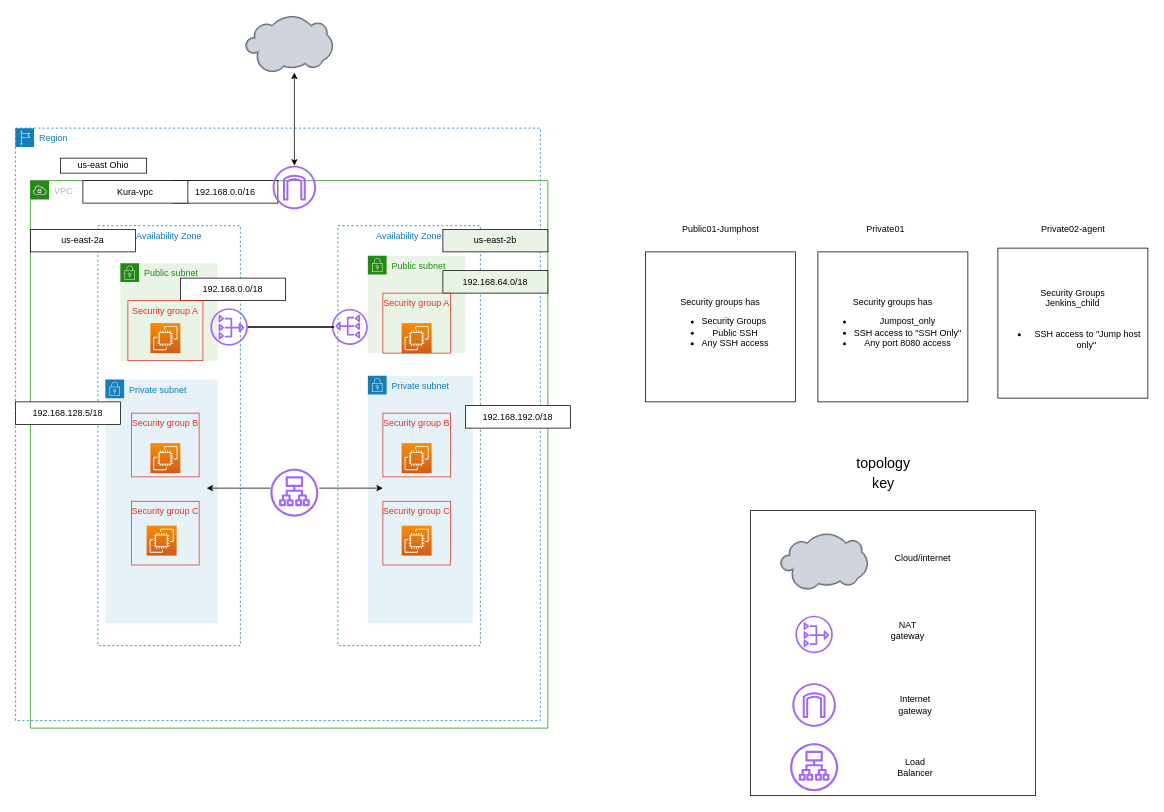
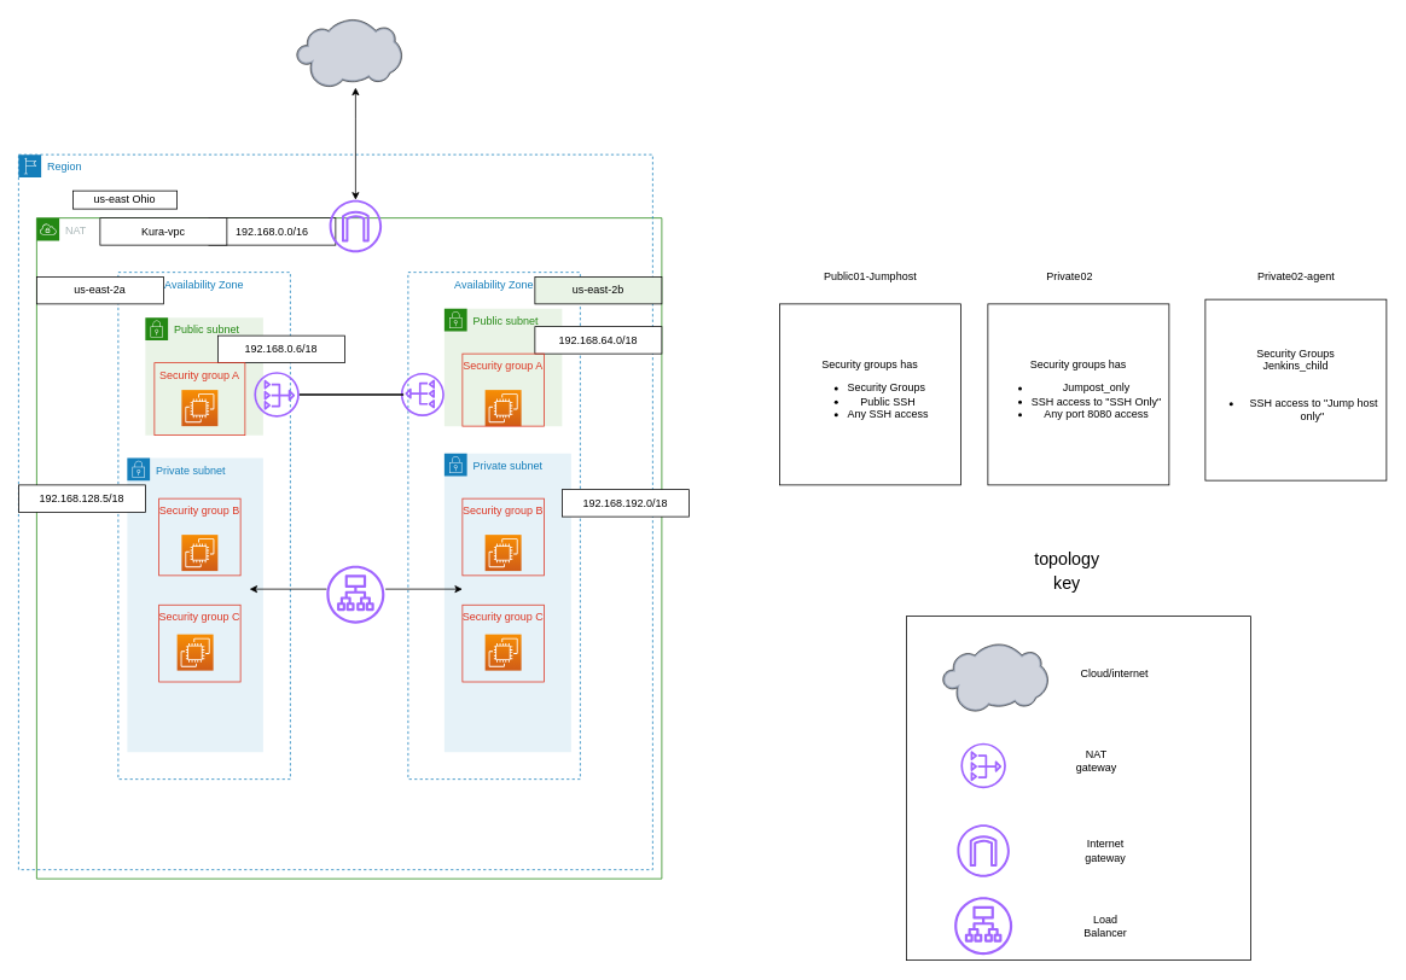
  <mxCell id="0" />
  <mxCell id="1" parent="0" />
- <mxCell id="2" value="VPC" style="points=[[0,0],[0.25,0],[0.5,0],[0.75,0],[1,0],[1,0.25],[1,0.5],[1,0.75],[1,1],[0.75,1],[0.5,1],[0.25,1],[0,1],[0,0.75],[0,0.5],[0,0.25]];outlineConnect=0;gradientColor=none;html=1;whiteSpace=wrap;fontSize=12;fontStyle=0;shape=mxgraph.aws4.group;grIcon=mxgraph.aws4.group_vpc;strokeColor=#248814;fillColor=none;verticalAlign=top;align=left;spacingLeft=30;fontColor=#AAB7B8;dashed=0;" parent="1" vertex="1"><mxGeometry x="40" y="240" width="690" height="730" as="geometry" /></mxCell>
+ <mxCell id="2" value="NAT" style="points=[[0,0],[0.25,0],[0.5,0],[0.75,0],[1,0],[1,0.25],[1,0.5],[1,0.75],[1,1],[0.75,1],[0.5,1],[0.25,1],[0,1],[0,0.75],[0,0.5],[0,0.25]];outlineConnect=0;gradientColor=none;html=1;whiteSpace=wrap;fontSize=12;fontStyle=0;shape=mxgraph.aws4.group;grIcon=mxgraph.aws4.group_vpc;strokeColor=#248814;fillColor=none;verticalAlign=top;align=left;spacingLeft=30;fontColor=#AAB7B8;dashed=0;" parent="1" vertex="1"><mxGeometry x="40" y="240" width="690" height="730" as="geometry" /></mxCell>
  <mxCell id="3" value="Region" style="points=[[0,0],[0.25,0],[0.5,0],[0.75,0],[1,0],[1,0.25],[1,0.5],[1,0.75],[1,1],[0.75,1],[0.5,1],[0.25,1],[0,1],[0,0.75],[0,0.5],[0,0.25]];outlineConnect=0;gradientColor=none;html=1;whiteSpace=wrap;fontSize=12;fontStyle=0;shape=mxgraph.aws4.group;grIcon=mxgraph.aws4.group_region;strokeColor=#147EBA;fillColor=none;verticalAlign=top;align=left;spacingLeft=30;fontColor=#147EBA;dashed=1;" parent="1" vertex="1"><mxGeometry x="20" y="170" width="700" height="790" as="geometry" /></mxCell>
  <mxCell id="4" value="Availability Zone" style="fillColor=none;strokeColor=#147EBA;dashed=1;verticalAlign=top;fontStyle=0;fontColor=#147EBA;" parent="1" vertex="1"><mxGeometry x="130" y="300" width="190" height="560" as="geometry" /></mxCell>
  <mxCell id="5" value="Availability Zone" style="fillColor=none;strokeColor=#147EBA;dashed=1;verticalAlign=top;fontStyle=0;fontColor=#147EBA;" parent="1" vertex="1"><mxGeometry x="450" y="300" width="190" height="560" as="geometry" /></mxCell>
  <mxCell id="6" value="Public subnet" style="points=[[0,0],[0.25,0],[0.5,0],[0.75,0],[1,0],[1,0.25],[1,0.5],[1,0.75],[1,1],[0.75,1],[0.5,1],[0.25,1],[0,1],[0,0.75],[0,0.5],[0,0.25]];outlineConnect=0;gradientColor=none;html=1;whiteSpace=wrap;fontSize=12;fontStyle=0;shape=mxgraph.aws4.group;grIcon=mxgraph.aws4.group_security_group;grStroke=0;strokeColor=#248814;fillColor=#E9F3E6;verticalAlign=top;align=left;spacingLeft=30;fontColor=#248814;dashed=0;" parent="1" vertex="1"><mxGeometry x="160" y="350" width="130" height="130" as="geometry" /></mxCell>
  <mxCell id="7" value="Public subnet" style="points=[[0,0],[0.25,0],[0.5,0],[0.75,0],[1,0],[1,0.25],[1,0.5],[1,0.75],[1,1],[0.75,1],[0.5,1],[0.25,1],[0,1],[0,0.75],[0,0.5],[0,0.25]];outlineConnect=0;gradientColor=none;html=1;whiteSpace=wrap;fontSize=12;fontStyle=0;shape=mxgraph.aws4.group;grIcon=mxgraph.aws4.group_security_group;grStroke=0;strokeColor=#248814;fillColor=#E9F3E6;verticalAlign=top;align=left;spacingLeft=30;fontColor=#248814;dashed=0;" parent="1" vertex="1"><mxGeometry x="490" y="340" width="130" height="130" as="geometry" /></mxCell>
  <mxCell id="8" value="Private subnet" style="points=[[0,0],[0.25,0],[0.5,0],[0.75,0],[1,0],[1,0.25],[1,0.5],[1,0.75],[1,1],[0.75,1],[0.5,1],[0.25,1],[0,1],[0,0.75],[0,0.5],[0,0.25]];outlineConnect=0;gradientColor=none;html=1;whiteSpace=wrap;fontSize=12;fontStyle=0;shape=mxgraph.aws4.group;grIcon=mxgraph.aws4.group_security_group;grStroke=0;strokeColor=#147EBA;fillColor=#E6F2F8;verticalAlign=top;align=left;spacingLeft=30;fontColor=#147EBA;dashed=0;" parent="1" vertex="1"><mxGeometry x="140" y="505" width="150" height="325" as="geometry" /></mxCell>
  <mxCell id="9" value="Private subnet" style="points=[[0,0],[0.25,0],[0.5,0],[0.75,0],[1,0],[1,0.25],[1,0.5],[1,0.75],[1,1],[0.75,1],[0.5,1],[0.25,1],[0,1],[0,0.75],[0,0.5],[0,0.25]];outlineConnect=0;gradientColor=none;html=1;whiteSpace=wrap;fontSize=12;fontStyle=0;shape=mxgraph.aws4.group;grIcon=mxgraph.aws4.group_security_group;grStroke=0;strokeColor=#147EBA;fillColor=#E6F2F8;verticalAlign=top;align=left;spacingLeft=30;fontColor=#147EBA;dashed=0;" parent="1" vertex="1"><mxGeometry x="490" y="500" width="140" height="330" as="geometry" /></mxCell>
  <mxCell id="10" value="us-east-2a" style="html=1;whiteSpace=wrap;container=1;recursiveResize=0;collapsible=0;" parent="1" vertex="1"><mxGeometry x="40" y="305" width="140" height="30" as="geometry" /></mxCell>
  <mxCell id="11" value="us-east-2b" style="html=1;whiteSpace=wrap;container=1;recursiveResize=0;collapsible=0;fillColor=#e9f3e6;" parent="1" vertex="1"><mxGeometry x="590" y="305" width="140" height="30" as="geometry" /></mxCell>
  <mxCell id="12" value="us-east Ohio" style="html=1;whiteSpace=wrap;container=1;recursiveResize=0;collapsible=0;" parent="1" vertex="1"><mxGeometry x="80" y="210" width="115" height="20" as="geometry" /></mxCell>
  <mxCell id="13" value="192.168.192.0/18" style="html=1;whiteSpace=wrap;container=1;recursiveResize=0;collapsible=0;" parent="1" vertex="1"><mxGeometry x="620" y="540" width="140" height="30" as="geometry" /></mxCell>
- <mxCell id="14" value="192.168.0.0/18" style="html=1;whiteSpace=wrap;container=1;recursiveResize=0;collapsible=0;" parent="1" vertex="1"><mxGeometry x="240" y="370" width="140" height="30" as="geometry" /></mxCell>
+ <mxCell id="14" value="192.168.0.6/18" style="html=1;whiteSpace=wrap;container=1;recursiveResize=0;collapsible=0;" parent="1" vertex="1"><mxGeometry x="240" y="370" width="140" height="30" as="geometry" /></mxCell>
  <mxCell id="15" value="192.168.128.5/18" style="html=1;whiteSpace=wrap;container=1;recursiveResize=0;collapsible=0;" parent="1" vertex="1"><mxGeometry x="20" y="535" width="140" height="30" as="geometry" /></mxCell>
- <mxCell id="16" value="192.168.64.0/18" style="html=1;whiteSpace=wrap;container=1;recursiveResize=0;collapsible=0;fillColor=#e9f3e6;" parent="1" vertex="1"><mxGeometry x="590" y="360" width="140" height="30" as="geometry" /></mxCell>
+ <mxCell id="16" value="192.168.64.0/18" style="html=1;whiteSpace=wrap;container=1;recursiveResize=0;collapsible=0;" parent="1" vertex="1"><mxGeometry x="590" y="360" width="140" height="30" as="geometry" /></mxCell>
  <mxCell id="17" value="192.168.0.0/16" style="html=1;whiteSpace=wrap;container=1;recursiveResize=0;collapsible=0;" parent="1" vertex="1"><mxGeometry x="230" y="240" width="140" height="30" as="geometry" /></mxCell>
  <mxCell id="18" value="Kura-vpc" style="html=1;whiteSpace=wrap;container=1;recursiveResize=0;collapsible=0;labelBorderColor=#FFFFFF;" parent="1" vertex="1"><mxGeometry x="110" y="240" width="140" height="30" as="geometry" /></mxCell>
  <mxCell id="19" style="edgeStyle=orthogonalEdgeStyle;rounded=0;orthogonalLoop=1;jettySize=auto;html=1;fontColor=#000000;startArrow=classic;startFill=1;endArrow=classic;endFill=1;" parent="1" source="20" target="29" edge="1"><mxGeometry relative="1" as="geometry"><Array as="points"><mxPoint x="392" y="130" /><mxPoint x="392" y="130" /></Array></mxGeometry></mxCell>
  <mxCell id="20" value="" style="outlineConnect=0;fontColor=#232F3E;gradientColor=none;fillColor=#A166FF;strokeColor=none;dashed=0;verticalLabelPosition=bottom;verticalAlign=top;align=center;html=1;fontSize=12;fontStyle=0;aspect=fixed;pointerEvents=1;shape=mxgraph.aws4.internet_gateway;" parent="1" vertex="1"><mxGeometry x="363" y="220" width="58" height="58" as="geometry" /></mxCell>
  <mxCell id="21" value="" style="points=[[0,0,0],[0.25,0,0],[0.5,0,0],[0.75,0,0],[1,0,0],[0,1,0],[0.25,1,0],[0.5,1,0],[0.75,1,0],[1,1,0],[0,0.25,0],[0,0.5,0],[0,0.75,0],[1,0.25,0],[1,0.5,0],[1,0.75,0]];outlineConnect=0;fontColor=#232F3E;gradientColor=#F78E04;gradientDirection=north;fillColor=#D05C17;strokeColor=#ffffff;dashed=0;verticalLabelPosition=bottom;verticalAlign=top;align=center;html=1;fontSize=12;fontStyle=0;aspect=fixed;shape=mxgraph.aws4.resourceIcon;resIcon=mxgraph.aws4.ec2;" parent="1" vertex="1"><mxGeometry x="535" y="590" width="40" height="40" as="geometry" /></mxCell>
  <mxCell id="22" value="" style="points=[[0,0,0],[0.25,0,0],[0.5,0,0],[0.75,0,0],[1,0,0],[0,1,0],[0.25,1,0],[0.5,1,0],[0.75,1,0],[1,1,0],[0,0.25,0],[0,0.5,0],[0,0.75,0],[1,0.25,0],[1,0.5,0],[1,0.75,0]];outlineConnect=0;fontColor=#232F3E;gradientColor=#F78E04;gradientDirection=north;fillColor=#D05C17;strokeColor=#ffffff;dashed=0;verticalLabelPosition=bottom;verticalAlign=top;align=center;html=1;fontSize=12;fontStyle=0;aspect=fixed;shape=mxgraph.aws4.resourceIcon;resIcon=mxgraph.aws4.ec2;" parent="1" vertex="1"><mxGeometry x="535" y="430" width="40" height="40" as="geometry" /></mxCell>
  <mxCell id="23" value="" style="points=[[0,0,0],[0.25,0,0],[0.5,0,0],[0.75,0,0],[1,0,0],[0,1,0],[0.25,1,0],[0.5,1,0],[0.75,1,0],[1,1,0],[0,0.25,0],[0,0.5,0],[0,0.75,0],[1,0.25,0],[1,0.5,0],[1,0.75,0]];outlineConnect=0;fontColor=#232F3E;gradientColor=#F78E04;gradientDirection=north;fillColor=#D05C17;strokeColor=#ffffff;dashed=0;verticalLabelPosition=bottom;verticalAlign=top;align=center;html=1;fontSize=12;fontStyle=0;aspect=fixed;shape=mxgraph.aws4.resourceIcon;resIcon=mxgraph.aws4.ec2;" parent="1" vertex="1"><mxGeometry x="200" y="430" width="40" height="40" as="geometry" /></mxCell>
  <mxCell id="24" value="" style="points=[[0,0,0],[0.25,0,0],[0.5,0,0],[0.75,0,0],[1,0,0],[0,1,0],[0.25,1,0],[0.5,1,0],[0.75,1,0],[1,1,0],[0,0.25,0],[0,0.5,0],[0,0.75,0],[1,0.25,0],[1,0.5,0],[1,0.75,0]];outlineConnect=0;fontColor=#232F3E;gradientColor=#F78E04;gradientDirection=north;fillColor=#D05C17;strokeColor=#ffffff;dashed=0;verticalLabelPosition=bottom;verticalAlign=top;align=center;html=1;fontSize=12;fontStyle=0;aspect=fixed;shape=mxgraph.aws4.resourceIcon;resIcon=mxgraph.aws4.ec2;" parent="1" vertex="1"><mxGeometry x="200" y="590" width="40" height="40" as="geometry" /></mxCell>
  <mxCell id="25" value="Security group A" style="fillColor=none;strokeColor=#DD3522;verticalAlign=top;fontStyle=0;fontColor=#DD3522;" parent="1" vertex="1"><mxGeometry x="170" y="400" width="100" height="80" as="geometry" /></mxCell>
  <mxCell id="26" value="Security group A" style="fillColor=none;strokeColor=#DD3522;verticalAlign=top;fontStyle=0;fontColor=#DD3522;" parent="1" vertex="1"><mxGeometry x="510" y="390" width="90" height="80" as="geometry" /></mxCell>
  <mxCell id="27" value="Security group B" style="fillColor=none;strokeColor=#DD3522;verticalAlign=top;fontStyle=0;fontColor=#DD3522;" parent="1" vertex="1"><mxGeometry x="175" y="550" width="90" height="85" as="geometry" /></mxCell>
  <mxCell id="28" value="Security group B" style="fillColor=none;strokeColor=#DD3522;verticalAlign=top;fontStyle=0;fontColor=#DD3522;" parent="1" vertex="1"><mxGeometry x="510" y="550" width="90" height="85" as="geometry" /></mxCell>
  <mxCell id="29" value="" style="verticalLabelPosition=bottom;aspect=fixed;html=1;verticalAlign=top;strokeColor=none;align=center;outlineConnect=0;shape=mxgraph.citrix.cloud;fontColor=#000000;" parent="1" vertex="1"><mxGeometry x="326.78" y="20" width="116.45" height="76" as="geometry" /></mxCell>
  <mxCell id="30" value="" style="outlineConnect=0;fontColor=#232F3E;gradientColor=none;fillColor=#A166FF;strokeColor=none;dashed=0;verticalLabelPosition=bottom;verticalAlign=top;align=center;html=1;fontSize=12;fontStyle=0;aspect=fixed;pointerEvents=1;shape=mxgraph.aws4.nat_gateway;" vertex="1" parent="1"><mxGeometry x="280" y="410" width="50" height="50" as="geometry" /></mxCell>
  <mxCell id="31" value="Security group C" style="fillColor=none;strokeColor=#DD3522;verticalAlign=top;fontStyle=0;fontColor=#DD3522;" vertex="1" parent="1"><mxGeometry x="175" y="667.5" width="90" height="85" as="geometry" /></mxCell>
  <mxCell id="32" value="" style="points=[[0,0,0],[0.25,0,0],[0.5,0,0],[0.75,0,0],[1,0,0],[0,1,0],[0.25,1,0],[0.5,1,0],[0.75,1,0],[1,1,0],[0,0.25,0],[0,0.5,0],[0,0.75,0],[1,0.25,0],[1,0.5,0],[1,0.75,0]];outlineConnect=0;fontColor=#232F3E;gradientColor=#F78E04;gradientDirection=north;fillColor=#D05C17;strokeColor=#ffffff;dashed=0;verticalLabelPosition=bottom;verticalAlign=top;align=center;html=1;fontSize=12;fontStyle=0;aspect=fixed;shape=mxgraph.aws4.resourceIcon;resIcon=mxgraph.aws4.ec2;" vertex="1" parent="1"><mxGeometry x="195" y="700" width="40" height="40" as="geometry" /></mxCell>
  <mxCell id="33" value="Security group C" style="fillColor=none;strokeColor=#DD3522;verticalAlign=top;fontStyle=0;fontColor=#DD3522;" vertex="1" parent="1"><mxGeometry x="510" y="667.5" width="90" height="85" as="geometry" /></mxCell>
  <mxCell id="34" value="" style="points=[[0,0,0],[0.25,0,0],[0.5,0,0],[0.75,0,0],[1,0,0],[0,1,0],[0.25,1,0],[0.5,1,0],[0.75,1,0],[1,1,0],[0,0.25,0],[0,0.5,0],[0,0.75,0],[1,0.25,0],[1,0.5,0],[1,0.75,0]];outlineConnect=0;fontColor=#232F3E;gradientColor=#F78E04;gradientDirection=north;fillColor=#D05C17;strokeColor=#ffffff;dashed=0;verticalLabelPosition=bottom;verticalAlign=top;align=center;html=1;fontSize=12;fontStyle=0;aspect=fixed;shape=mxgraph.aws4.resourceIcon;resIcon=mxgraph.aws4.ec2;" vertex="1" parent="1"><mxGeometry x="535" y="700" width="40" height="40" as="geometry" /></mxCell>
  <mxCell id="35" value="" style="outlineConnect=0;fontColor=#232F3E;gradientColor=none;fillColor=#A166FF;strokeColor=none;dashed=0;verticalLabelPosition=bottom;verticalAlign=top;align=center;html=1;fontSize=12;fontStyle=0;aspect=fixed;pointerEvents=1;shape=mxgraph.aws4.nat_gateway;direction=west;" vertex="1" parent="1"><mxGeometry x="442" y="411" width="48" height="48" as="geometry" /></mxCell>
  <mxCell id="36" value="" style="line;strokeWidth=2;html=1;" vertex="1" parent="1"><mxGeometry x="330" y="430" width="115" height="10" as="geometry" /></mxCell>
  <mxCell id="37" value="" style="outlineConnect=0;fontColor=#232F3E;gradientColor=none;fillColor=#A166FF;strokeColor=none;dashed=0;verticalLabelPosition=bottom;verticalAlign=top;align=center;html=1;fontSize=12;fontStyle=0;aspect=fixed;pointerEvents=1;shape=mxgraph.aws4.application_load_balancer;" vertex="1" parent="1"><mxGeometry x="360" y="624" width="64" height="64" as="geometry" /></mxCell>
  <mxCell id="38" value="" style="edgeStyle=orthogonalEdgeStyle;rounded=0;orthogonalLoop=1;jettySize=auto;html=1;" edge="1" parent="1"><mxGeometry relative="1" as="geometry"><mxPoint x="360" y="650" as="sourcePoint" /><mxPoint x="275" y="650" as="targetPoint" /></mxGeometry></mxCell>
  <mxCell id="39" value="" style="edgeStyle=orthogonalEdgeStyle;rounded=0;orthogonalLoop=1;jettySize=auto;html=1;" edge="1" parent="1"><mxGeometry relative="1" as="geometry"><mxPoint x="425" y="650" as="sourcePoint" /><mxPoint x="510" y="650" as="targetPoint" /></mxGeometry></mxCell>
  <mxCell id="40" value="&lt;div&gt;Security groups has&lt;br&gt;&lt;/div&gt;&lt;ul&gt;&lt;li&gt;Security Groups&amp;nbsp;&lt;/li&gt;&lt;li&gt;Public SSH&lt;/li&gt;&lt;li&gt;Any SSH access&lt;/li&gt;&lt;/ul&gt;" style="whiteSpace=wrap;html=1;aspect=fixed;fillColor=#FFFFFF;" vertex="1" parent="1"><mxGeometry x="860" y="335" width="200" height="200" as="geometry" /></mxCell>
  <mxCell id="41" value="Security groups has&lt;br&gt;&lt;ul&gt;&lt;li&gt;Jumpost_only&lt;/li&gt;&lt;li&gt;SSH access to &quot;SSH Only&quot;&lt;/li&gt;&lt;li&gt;Any port 8080 access&lt;/li&gt;&lt;/ul&gt;" style="whiteSpace=wrap;html=1;aspect=fixed;fillColor=#FFFFFF;" vertex="1" parent="1"><mxGeometry x="1090" y="335" width="200" height="200" as="geometry" /></mxCell>
  <mxCell id="42" value="Security Groups&lt;br&gt;Jenkins_child&lt;br&gt;&lt;br&gt;&lt;ul&gt;&lt;li&gt;SSH access to &quot;Jump host only&quot;&amp;nbsp;&lt;/li&gt;&lt;/ul&gt;" style="whiteSpace=wrap;html=1;aspect=fixed;fillColor=#FFFFFF;" vertex="1" parent="1"><mxGeometry x="1330" y="330" width="200" height="200" as="geometry" /></mxCell>
  <mxCell id="43" value="Public01-Jumphost" style="text;html=1;align=center;verticalAlign=middle;resizable=0;points=[];autosize=1;strokeColor=none;fillColor=none;glass=0;" vertex="1" parent="1"><mxGeometry x="900" y="295" width="120" height="20" as="geometry" /></mxCell>
- <mxCell id="44" value="Private01" style="text;html=1;align=center;verticalAlign=middle;resizable=0;points=[];autosize=1;strokeColor=none;fillColor=none;glass=0;" vertex="1" parent="1"><mxGeometry x="1145" y="295" width="70" height="20" as="geometry" /></mxCell>
+ <mxCell id="44" value="Private02" style="text;html=1;align=center;verticalAlign=middle;resizable=0;points=[];autosize=1;strokeColor=none;fillColor=none;glass=0;" vertex="1" parent="1"><mxGeometry x="1145" y="295" width="70" height="20" as="geometry" /></mxCell>
  <mxCell id="45" value="Private02-agent" style="text;html=1;align=center;verticalAlign=middle;resizable=0;points=[];autosize=1;strokeColor=none;fillColor=none;glass=0;" vertex="1" parent="1"><mxGeometry x="1380" y="295" width="100" height="20" as="geometry" /></mxCell>
  <mxCell id="46" value="" style="whiteSpace=wrap;html=1;aspect=fixed;fillColor=#FFFFFF;align=left;labelPosition=right;verticalLabelPosition=top;verticalAlign=bottom;" vertex="1" parent="1"><mxGeometry x="1000" y="680" width="380" height="380" as="geometry" /></mxCell>
  <mxCell id="47" value="&lt;p style=&quot;line-height: 140% ; font-size: 19px&quot;&gt;topology key&lt;/p&gt;" style="text;html=1;strokeColor=none;fillColor=none;align=center;verticalAlign=middle;whiteSpace=wrap;rounded=0;glass=0;sketch=0;" vertex="1" parent="1"><mxGeometry x="1130" y="600" width="95" height="60" as="geometry" /></mxCell>
  <mxCell id="48" value="" style="verticalLabelPosition=bottom;aspect=fixed;html=1;verticalAlign=top;strokeColor=none;align=center;outlineConnect=0;shape=mxgraph.citrix.cloud;fontColor=#000000;" vertex="1" parent="1"><mxGeometry x="1040" y="710" width="116.45" height="76" as="geometry" /></mxCell>
  <mxCell id="49" value="Cloud/internet" style="text;html=1;strokeColor=none;fillColor=none;align=center;verticalAlign=middle;whiteSpace=wrap;rounded=0;glass=0;sketch=0;" vertex="1" parent="1"><mxGeometry x="1210" y="732.5" width="40" height="20" as="geometry" /></mxCell>
  <mxCell id="50" value="" style="outlineConnect=0;fontColor=#232F3E;gradientColor=none;fillColor=#A166FF;strokeColor=none;dashed=0;verticalLabelPosition=bottom;verticalAlign=top;align=center;html=1;fontSize=12;fontStyle=0;aspect=fixed;pointerEvents=1;shape=mxgraph.aws4.nat_gateway;" vertex="1" parent="1"><mxGeometry x="1060" y="820" width="50" height="50" as="geometry" /></mxCell>
  <mxCell id="51" value="NAT gateway&lt;br&gt;" style="text;html=1;strokeColor=none;fillColor=none;align=center;verticalAlign=middle;whiteSpace=wrap;rounded=0;glass=0;sketch=0;" vertex="1" parent="1"><mxGeometry x="1190" y="830" width="40" height="20" as="geometry" /></mxCell>
  <mxCell id="52" value="" style="outlineConnect=0;fontColor=#232F3E;gradientColor=none;fillColor=#A166FF;strokeColor=none;dashed=0;verticalLabelPosition=bottom;verticalAlign=top;align=center;html=1;fontSize=12;fontStyle=0;aspect=fixed;pointerEvents=1;shape=mxgraph.aws4.internet_gateway;" vertex="1" parent="1"><mxGeometry x="1056" y="910" width="58" height="58" as="geometry" /></mxCell>
  <mxCell id="53" value="Internet gateway" style="text;html=1;strokeColor=none;fillColor=none;align=center;verticalAlign=middle;whiteSpace=wrap;rounded=0;glass=0;sketch=0;" vertex="1" parent="1"><mxGeometry x="1200" y="929" width="40" height="20" as="geometry" /></mxCell>
  <mxCell id="54" value="" style="outlineConnect=0;fontColor=#232F3E;gradientColor=none;fillColor=#A166FF;strokeColor=none;dashed=0;verticalLabelPosition=bottom;verticalAlign=top;align=center;html=1;fontSize=12;fontStyle=0;aspect=fixed;pointerEvents=1;shape=mxgraph.aws4.application_load_balancer;" vertex="1" parent="1"><mxGeometry x="1053" y="990" width="64" height="64" as="geometry" /></mxCell>
  <mxCell id="55" value="Load Balancer" style="text;html=1;strokeColor=none;fillColor=none;align=center;verticalAlign=middle;whiteSpace=wrap;rounded=0;glass=0;sketch=0;" vertex="1" parent="1"><mxGeometry x="1200" y="1012" width="40" height="20" as="geometry" /></mxCell>
